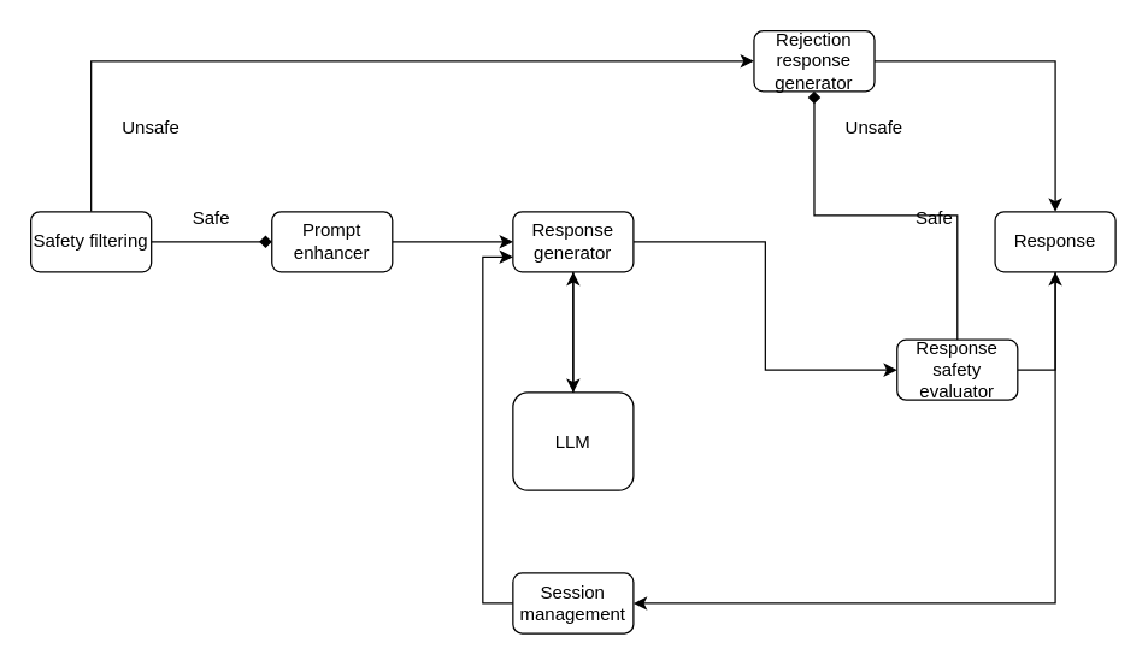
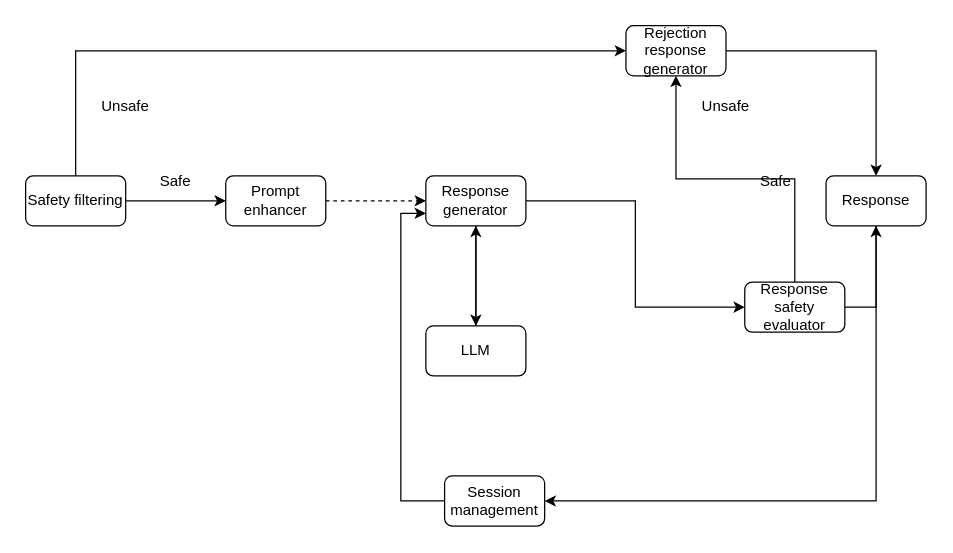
  <mxCell id="0" />
  <mxCell id="1" parent="0" />
  <mxCell id="2" style="edgeStyle=orthogonalEdgeStyle;rounded=0;orthogonalLoop=1;jettySize=auto;html=1;exitX=0.5;exitY=0;exitDx=0;exitDy=0;entryX=0;entryY=0.5;entryDx=0;entryDy=0;" edge="1" parent="1" source="4" target="14"><mxGeometry relative="1" as="geometry" /></mxCell>
- <mxCell id="3" style="edgeStyle=orthogonalEdgeStyle;rounded=0;orthogonalLoop=1;jettySize=auto;html=1;exitX=1;exitY=0.5;exitDx=0;exitDy=0;entryX=0;entryY=0.5;entryDx=0;entryDy=0;endArrow=diamond;" edge="1" parent="1" source="4" target="6"><mxGeometry relative="1" as="geometry" /></mxCell>
+ <mxCell id="3" style="edgeStyle=orthogonalEdgeStyle;rounded=0;orthogonalLoop=1;jettySize=auto;html=1;exitX=1;exitY=0.5;exitDx=0;exitDy=0;entryX=0;entryY=0.5;entryDx=0;entryDy=0;" edge="1" parent="1" source="4" target="6"><mxGeometry relative="1" as="geometry" /></mxCell>
  <mxCell id="4" value="Safety filtering" style="rounded=1;whiteSpace=wrap;html=1;" vertex="1" parent="1"><mxGeometry x="20" y="140" width="80" height="40" as="geometry" /></mxCell>
- <mxCell id="5" style="edgeStyle=orthogonalEdgeStyle;rounded=0;orthogonalLoop=1;jettySize=auto;html=1;exitX=1;exitY=0.5;exitDx=0;exitDy=0;entryX=0;entryY=0.5;entryDx=0;entryDy=0;" edge="1" parent="1" source="6" target="9"><mxGeometry relative="1" as="geometry" /></mxCell>
+ <mxCell id="5" style="edgeStyle=orthogonalEdgeStyle;rounded=0;orthogonalLoop=1;jettySize=auto;html=1;exitX=1;exitY=0.5;exitDx=0;exitDy=0;entryX=0;entryY=0.5;entryDx=0;entryDy=0;dashed=1;" edge="1" parent="1" source="6" target="9"><mxGeometry relative="1" as="geometry" /></mxCell>
  <mxCell id="6" value="Prompt enhancer" style="rounded=1;whiteSpace=wrap;html=1;" vertex="1" parent="1"><mxGeometry x="180" y="140" width="80" height="40" as="geometry" /></mxCell>
  <mxCell id="7" style="edgeStyle=orthogonalEdgeStyle;rounded=0;orthogonalLoop=1;jettySize=auto;html=1;exitX=1;exitY=0.5;exitDx=0;exitDy=0;entryX=0;entryY=0.5;entryDx=0;entryDy=0;" edge="1" parent="1" source="9" target="12"><mxGeometry relative="1" as="geometry" /></mxCell>
  <mxCell id="8" style="edgeStyle=orthogonalEdgeStyle;rounded=0;orthogonalLoop=1;jettySize=auto;html=1;exitX=0.5;exitY=1;exitDx=0;exitDy=0;entryX=0.5;entryY=0;entryDx=0;entryDy=0;" edge="1" parent="1" source="9" target="19"><mxGeometry relative="1" as="geometry" /></mxCell>
  <mxCell id="9" value="Response generator" style="rounded=1;whiteSpace=wrap;html=1;" vertex="1" parent="1"><mxGeometry x="340" y="140" width="80" height="40" as="geometry" /></mxCell>
- <mxCell id="10" style="edgeStyle=orthogonalEdgeStyle;rounded=0;orthogonalLoop=1;jettySize=auto;html=1;exitX=0.5;exitY=0;exitDx=0;exitDy=0;endArrow=diamond;" edge="1" parent="1" source="12" target="14"><mxGeometry relative="1" as="geometry" /></mxCell>
+ <mxCell id="10" style="edgeStyle=orthogonalEdgeStyle;rounded=0;orthogonalLoop=1;jettySize=auto;html=1;exitX=0.5;exitY=0;exitDx=0;exitDy=0;" edge="1" parent="1" source="12" target="14"><mxGeometry relative="1" as="geometry" /></mxCell>
  <mxCell id="11" style="edgeStyle=orthogonalEdgeStyle;rounded=0;orthogonalLoop=1;jettySize=auto;html=1;exitX=1;exitY=0.5;exitDx=0;exitDy=0;" edge="1" parent="1" source="12" target="23"><mxGeometry relative="1" as="geometry" /></mxCell>
  <mxCell id="12" value="Response safety evaluator" style="rounded=1;whiteSpace=wrap;html=1;" vertex="1" parent="1"><mxGeometry x="595" y="225" width="80" height="40" as="geometry" /></mxCell>
  <mxCell id="13" style="edgeStyle=orthogonalEdgeStyle;rounded=0;orthogonalLoop=1;jettySize=auto;html=1;exitX=1;exitY=0.5;exitDx=0;exitDy=0;" edge="1" parent="1" source="14" target="23"><mxGeometry relative="1" as="geometry" /></mxCell>
  <mxCell id="14" value="Rejection response generator" style="rounded=1;whiteSpace=wrap;html=1;" vertex="1" parent="1"><mxGeometry x="500" y="20" width="80" height="40" as="geometry" /></mxCell>
  <mxCell id="15" value="Safe" style="text;html=1;whiteSpace=wrap;strokeColor=none;fillColor=none;align=center;verticalAlign=middle;rounded=0;" vertex="1" parent="1"><mxGeometry x="100" y="130" width="80" height="30" as="geometry" /></mxCell>
  <mxCell id="16" value="Unsafe" style="text;html=1;whiteSpace=wrap;strokeColor=none;fillColor=none;align=center;verticalAlign=middle;rounded=0;" vertex="1" parent="1"><mxGeometry x="60" y="70" width="80" height="30" as="geometry" /></mxCell>
  <mxCell id="17" value="Unsafe" style="text;html=1;whiteSpace=wrap;strokeColor=none;fillColor=none;align=center;verticalAlign=middle;rounded=0;" vertex="1" parent="1"><mxGeometry x="540" y="70" width="80" height="30" as="geometry" /></mxCell>
  <mxCell id="18" style="edgeStyle=orthogonalEdgeStyle;rounded=0;orthogonalLoop=1;jettySize=auto;html=1;exitX=0.5;exitY=0;exitDx=0;exitDy=0;entryX=0.5;entryY=1;entryDx=0;entryDy=0;" edge="1" parent="1" source="19" target="9"><mxGeometry relative="1" as="geometry" /></mxCell>
- <mxCell id="19" value="LLM" style="rounded=1;whiteSpace=wrap;html=1;" vertex="1" parent="1"><mxGeometry x="340" y="260" width="80" height="65" as="geometry" /></mxCell>
+ <mxCell id="19" value="LLM" style="rounded=1;whiteSpace=wrap;html=1;" vertex="1" parent="1"><mxGeometry x="340" y="260" width="80" height="40" as="geometry" /></mxCell>
  <mxCell id="20" style="edgeStyle=orthogonalEdgeStyle;rounded=0;orthogonalLoop=1;jettySize=auto;html=1;exitX=0;exitY=0.5;exitDx=0;exitDy=0;entryX=0;entryY=0.75;entryDx=0;entryDy=0;" edge="1" parent="1" source="21" target="9"><mxGeometry relative="1" as="geometry" /></mxCell>
- <mxCell id="21" value="Session management" style="rounded=1;whiteSpace=wrap;html=1;" vertex="1" parent="1"><mxGeometry x="340" y="380" width="80" height="40" as="geometry" /></mxCell>
+ <mxCell id="21" value="Session management" style="rounded=1;whiteSpace=wrap;html=1;" vertex="1" parent="1"><mxGeometry x="355" y="380" width="80" height="40" as="geometry" /></mxCell>
  <mxCell id="22" style="edgeStyle=orthogonalEdgeStyle;rounded=0;orthogonalLoop=1;jettySize=auto;html=1;exitX=0.5;exitY=1;exitDx=0;exitDy=0;entryX=1;entryY=0.5;entryDx=0;entryDy=0;" edge="1" parent="1" source="23" target="21"><mxGeometry relative="1" as="geometry" /></mxCell>
  <mxCell id="23" value="Response" style="rounded=1;whiteSpace=wrap;html=1;" vertex="1" parent="1"><mxGeometry x="660" y="140" width="80" height="40" as="geometry" /></mxCell>
  <mxCell id="24" value="Safe" style="text;html=1;whiteSpace=wrap;strokeColor=none;fillColor=none;align=center;verticalAlign=middle;rounded=0;" vertex="1" parent="1"><mxGeometry x="580" y="130" width="80" height="30" as="geometry" /></mxCell>
